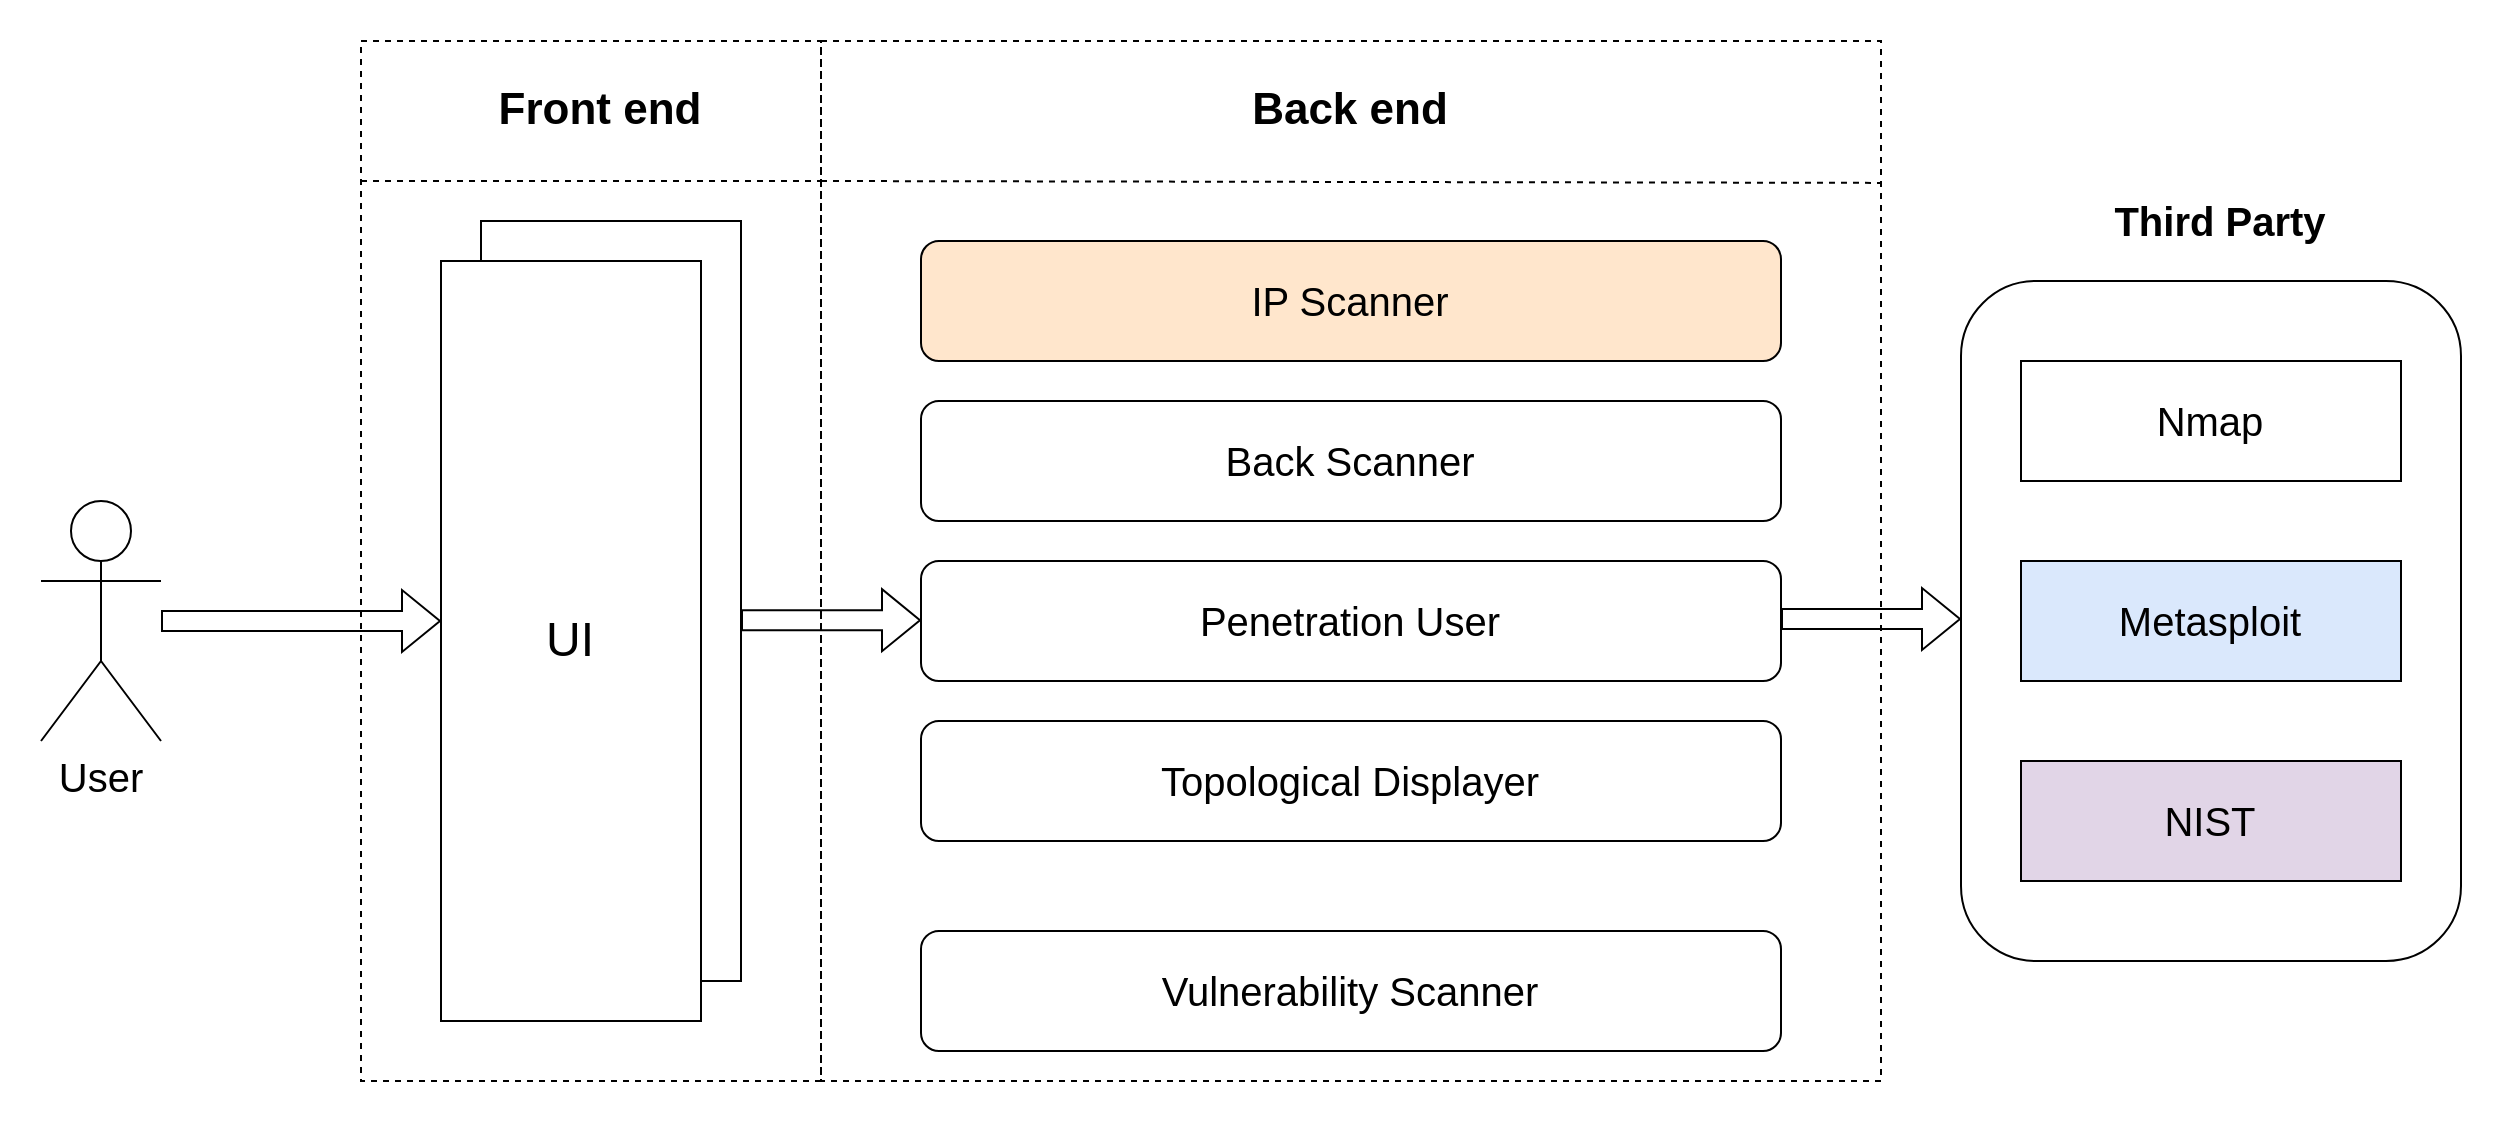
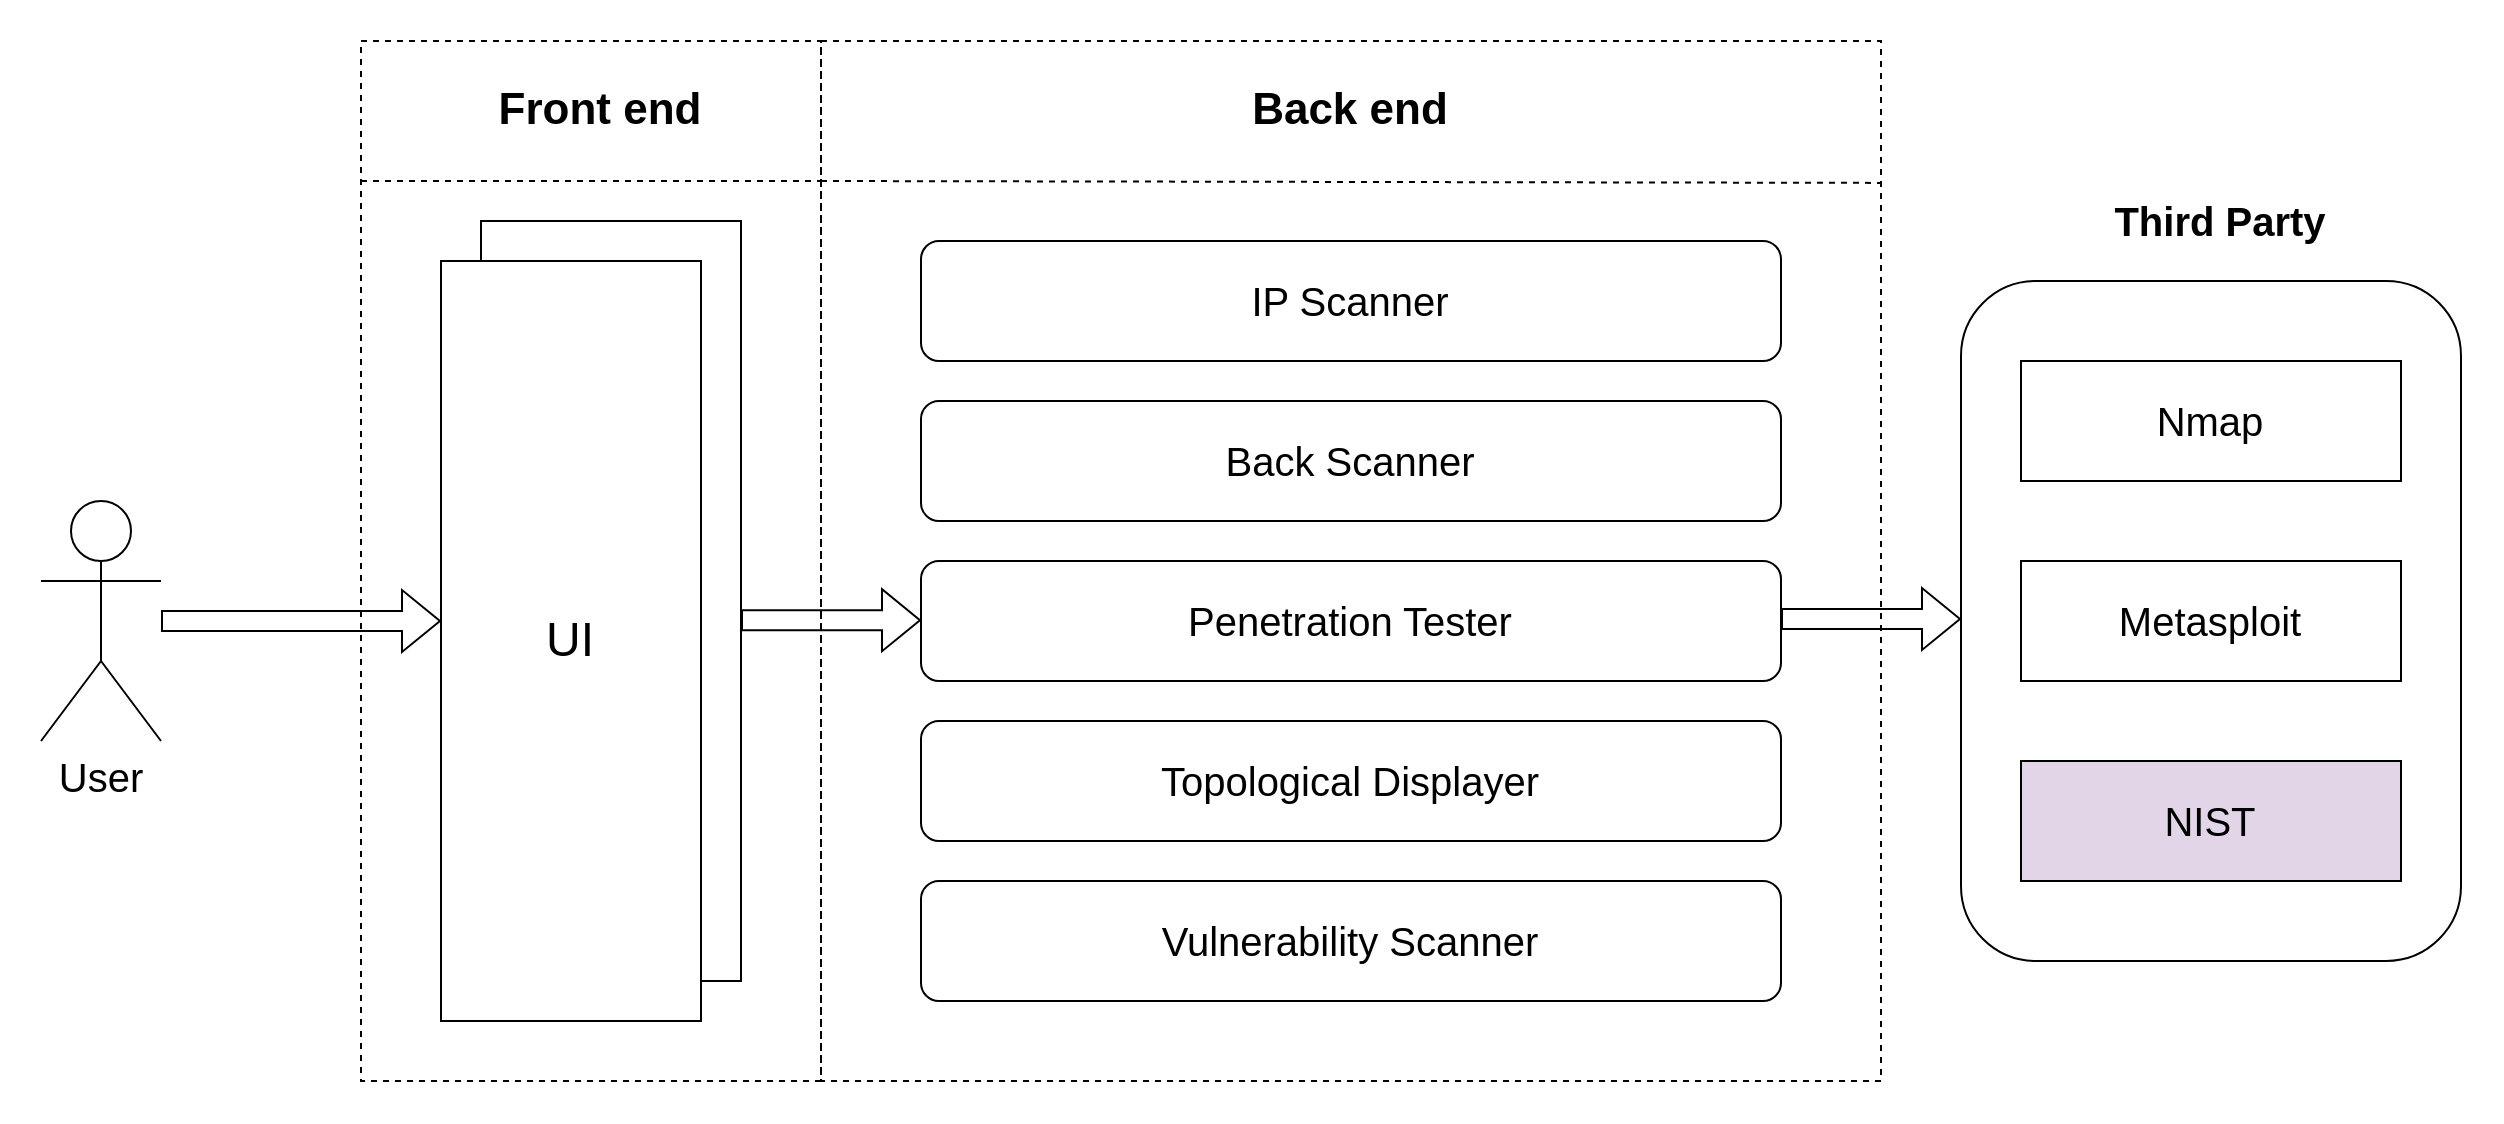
  <mxCell id="0" />
  <mxCell id="1" parent="0" />
  <mxCell id="2" value="" style="rounded=0;whiteSpace=wrap;html=1;dashed=1;fillColor=none;" vertex="1" parent="1"><mxGeometry x="410" y="20" width="530" height="520" as="geometry" /></mxCell>
  <mxCell id="3" value="&lt;font style=&quot;font-size: 20px;&quot;&gt;User&lt;/font&gt;" style="shape=umlActor;verticalLabelPosition=bottom;verticalAlign=top;html=1;outlineConnect=0;" vertex="1" parent="1"><mxGeometry x="20" y="250" width="60" height="120" as="geometry" /></mxCell>
  <mxCell id="4" value="" style="rounded=0;whiteSpace=wrap;html=1;dashed=1;fillColor=none;" vertex="1" parent="1"><mxGeometry x="180" y="20" width="230" height="520" as="geometry" /></mxCell>
  <mxCell id="5" value="&lt;font style=&quot;font-size: 22px;&quot;&gt;&lt;b&gt;Front end&lt;/b&gt;&lt;/font&gt;" style="text;html=1;align=center;verticalAlign=middle;whiteSpace=wrap;rounded=0;dashed=1;" vertex="1" parent="1"><mxGeometry x="180" y="20" width="240" height="70" as="geometry" /></mxCell>
  <mxCell id="6" value="" style="endArrow=none;dashed=1;html=1;rounded=0;exitX=0;exitY=0.25;exitDx=0;exitDy=0;entryX=0;entryY=1;entryDx=0;entryDy=0;" edge="1" parent="1" target="8"><mxGeometry width="50" height="50" relative="1" as="geometry"><mxPoint x="180" y="90" as="sourcePoint" /><mxPoint x="1171.38" y="93.32" as="targetPoint" /></mxGeometry></mxCell>
  <mxCell id="7" value="" style="rounded=0;whiteSpace=wrap;html=1;" vertex="1" parent="1"><mxGeometry x="240" y="110" width="130" height="380" as="geometry" /></mxCell>
  <mxCell id="8" value="&lt;font style=&quot;font-size: 22px;&quot;&gt;&lt;b&gt;Back end&lt;/b&gt;&lt;/font&gt;" style="text;html=1;align=center;verticalAlign=middle;whiteSpace=wrap;rounded=0;dashed=1;" vertex="1" parent="1"><mxGeometry x="410" y="20" width="530" height="70" as="geometry" /></mxCell>
  <mxCell id="9" value="&lt;font style=&quot;font-size: 24px;&quot;&gt;UI&lt;/font&gt;" style="rounded=0;whiteSpace=wrap;html=1;" vertex="1" parent="1"><mxGeometry x="220" y="130" width="130" height="380" as="geometry" /></mxCell>
  <mxCell id="10" value="" style="shape=flexArrow;endArrow=classic;html=1;rounded=0;entryX=0;entryY=0.5;entryDx=0;entryDy=0;" edge="1" parent="1" source="3"><mxGeometry width="50" height="50" relative="1" as="geometry"><mxPoint x="450" y="290" as="sourcePoint" /><mxPoint x="220" y="310" as="targetPoint" /></mxGeometry></mxCell>
- <mxCell id="11" value="&lt;font style=&quot;font-size: 20px;&quot;&gt;IP Scanner&lt;/font&gt;" style="rounded=1;whiteSpace=wrap;html=1;fillColor=#ffe6cc;" vertex="1" parent="1"><mxGeometry x="460" y="120" width="430" height="60" as="geometry" /></mxCell>
+ <mxCell id="11" value="&lt;font style=&quot;font-size: 20px;&quot;&gt;IP Scanner&lt;/font&gt;" style="rounded=1;whiteSpace=wrap;html=1;" vertex="1" parent="1"><mxGeometry x="460" y="120" width="430" height="60" as="geometry" /></mxCell>
  <mxCell id="12" value="&lt;font style=&quot;font-size: 20px;&quot;&gt;Back Scanner&lt;/font&gt;" style="rounded=1;whiteSpace=wrap;html=1;" vertex="1" parent="1"><mxGeometry x="460" y="200" width="430" height="60" as="geometry" /></mxCell>
- <mxCell id="13" value="&lt;font style=&quot;font-size: 20px;&quot;&gt;Penetration User&lt;/font&gt;" style="rounded=1;whiteSpace=wrap;html=1;" vertex="1" parent="1"><mxGeometry x="460" y="280" width="430" height="60" as="geometry" /></mxCell>
+ <mxCell id="13" value="&lt;font style=&quot;font-size: 20px;&quot;&gt;Penetration Tester&lt;/font&gt;" style="rounded=1;whiteSpace=wrap;html=1;" vertex="1" parent="1"><mxGeometry x="460" y="280" width="430" height="60" as="geometry" /></mxCell>
  <mxCell id="14" value="&lt;font style=&quot;font-size: 20px;&quot;&gt;Topological Displayer&lt;/font&gt;" style="rounded=1;whiteSpace=wrap;html=1;" vertex="1" parent="1"><mxGeometry x="460" y="360" width="430" height="60" as="geometry" /></mxCell>
- <mxCell id="15" value="&lt;font style=&quot;font-size: 20px;&quot;&gt;Vulnerability Scanner&lt;/font&gt;" style="rounded=1;whiteSpace=wrap;html=1;" vertex="1" parent="1"><mxGeometry x="460" y="465" width="430" height="60" as="geometry" /></mxCell>
+ <mxCell id="15" value="&lt;font style=&quot;font-size: 20px;&quot;&gt;Vulnerability Scanner&lt;/font&gt;" style="rounded=1;whiteSpace=wrap;html=1;" vertex="1" parent="1"><mxGeometry x="460" y="440" width="430" height="60" as="geometry" /></mxCell>
  <mxCell id="16" value="" style="shape=flexArrow;endArrow=classic;html=1;rounded=0;" edge="1" parent="1"><mxGeometry width="50" height="50" relative="1" as="geometry"><mxPoint x="370" y="309.58" as="sourcePoint" /><mxPoint x="460" y="309.58" as="targetPoint" /></mxGeometry></mxCell>
  <mxCell id="17" value="" style="shape=flexArrow;endArrow=classic;html=1;rounded=0;" edge="1" parent="1"><mxGeometry width="50" height="50" relative="1" as="geometry"><mxPoint x="890" y="309" as="sourcePoint" /><mxPoint x="980" y="309" as="targetPoint" /></mxGeometry></mxCell>
  <mxCell id="18" value="" style="rounded=1;whiteSpace=wrap;html=1;fillColor=none;" vertex="1" parent="1"><mxGeometry x="980" y="140" width="250" height="340" as="geometry" /></mxCell>
  <mxCell id="19" value="&lt;font style=&quot;font-size: 20px;&quot;&gt;&lt;b&gt;Third Party&lt;/b&gt;&lt;/font&gt;" style="text;html=1;align=center;verticalAlign=middle;whiteSpace=wrap;rounded=0;" vertex="1" parent="1"><mxGeometry x="990" y="80" width="240" height="60" as="geometry" /></mxCell>
  <mxCell id="20" value="&lt;font style=&quot;font-size: 20px;&quot;&gt;Nmap&lt;/font&gt;" style="rounded=0;whiteSpace=wrap;html=1;" vertex="1" parent="1"><mxGeometry x="1010" y="180" width="190" height="60" as="geometry" /></mxCell>
- <mxCell id="21" value="&lt;font style=&quot;font-size: 20px;&quot;&gt;Metasploit&lt;/font&gt;" style="rounded=0;whiteSpace=wrap;html=1;fillColor=#dae8fc;" vertex="1" parent="1"><mxGeometry x="1010" y="280" width="190" height="60" as="geometry" /></mxCell>
+ <mxCell id="21" value="&lt;font style=&quot;font-size: 20px;&quot;&gt;Metasploit&lt;/font&gt;" style="rounded=0;whiteSpace=wrap;html=1;" vertex="1" parent="1"><mxGeometry x="1010" y="280" width="190" height="60" as="geometry" /></mxCell>
  <mxCell id="22" value="&lt;font style=&quot;font-size: 20px;&quot;&gt;NIST&lt;/font&gt;" style="rounded=0;whiteSpace=wrap;html=1;fillColor=#e1d5e7;" vertex="1" parent="1"><mxGeometry x="1010" y="380" width="190" height="60" as="geometry" /></mxCell>
  <mxCell id="23" value="" style="endArrow=none;dashed=1;html=1;rounded=0;exitX=0;exitY=0.25;exitDx=0;exitDy=0;entryX=1;entryY=1;entryDx=0;entryDy=0;" edge="1" parent="1"><mxGeometry width="50" height="50" relative="1" as="geometry"><mxPoint x="410" y="90" as="sourcePoint" /><mxPoint x="940" y="90.95" as="targetPoint" /></mxGeometry></mxCell>
